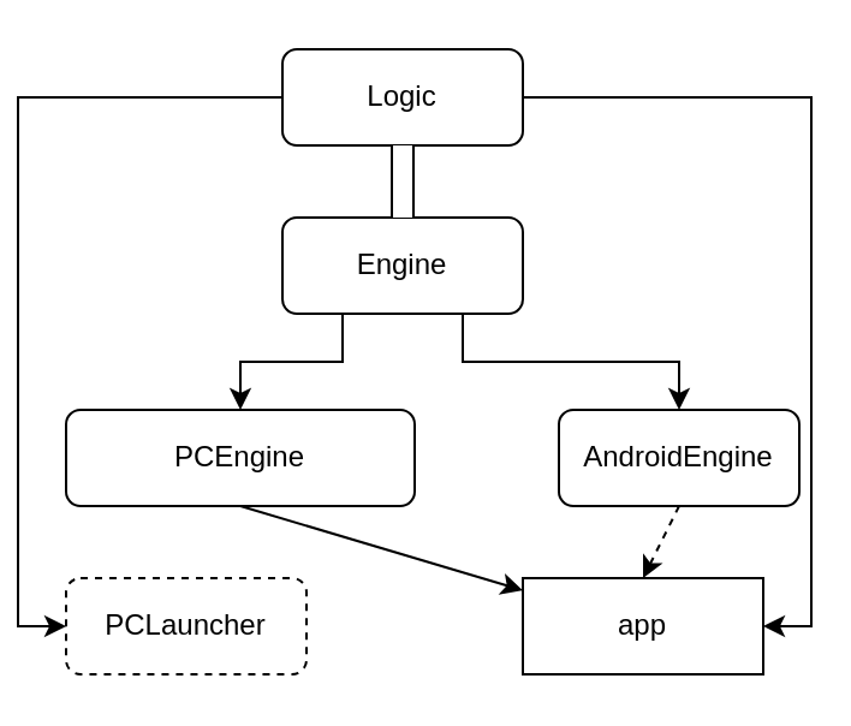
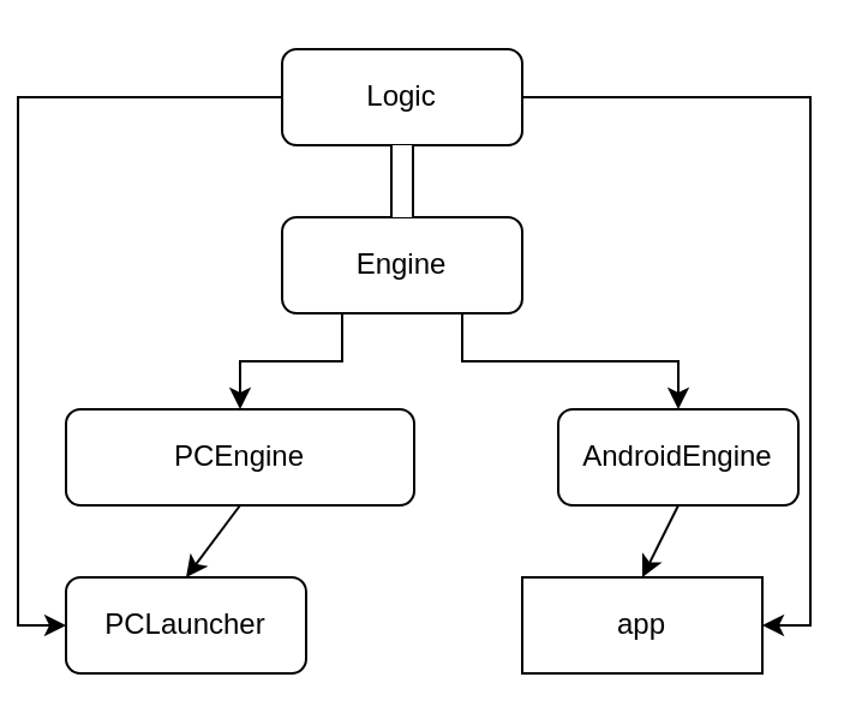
  <mxCell id="0" />
  <mxCell id="1" parent="0" />
  <mxCell id="2" style="edgeStyle=orthogonalEdgeStyle;rounded=0;orthogonalLoop=1;jettySize=auto;html=1;exitX=0;exitY=0.5;exitDx=0;exitDy=0;entryX=0;entryY=0.5;entryDx=0;entryDy=0;" edge="1" parent="1" source="4" target="10"><mxGeometry relative="1" as="geometry" /></mxCell>
  <mxCell id="3" style="edgeStyle=orthogonalEdgeStyle;rounded=0;orthogonalLoop=1;jettySize=auto;html=1;exitX=1;exitY=0.5;exitDx=0;exitDy=0;entryX=1;entryY=0.5;entryDx=0;entryDy=0;" edge="1" parent="1" source="4" target="11"><mxGeometry relative="1" as="geometry" /></mxCell>
  <mxCell id="4" value="Logic" style="rounded=1;whiteSpace=wrap;html=1;" vertex="1" parent="1"><mxGeometry x="110" y="20" width="100" height="40" as="geometry" /></mxCell>
  <mxCell id="5" style="edgeStyle=orthogonalEdgeStyle;rounded=0;orthogonalLoop=1;jettySize=auto;html=1;exitX=0.25;exitY=1;exitDx=0;exitDy=0;entryX=0.5;entryY=0;entryDx=0;entryDy=0;" edge="1" parent="1" source="7" target="8"><mxGeometry relative="1" as="geometry" /></mxCell>
  <mxCell id="6" style="edgeStyle=orthogonalEdgeStyle;rounded=0;orthogonalLoop=1;jettySize=auto;html=1;exitX=0.75;exitY=1;exitDx=0;exitDy=0;entryX=0.5;entryY=0;entryDx=0;entryDy=0;" edge="1" parent="1" source="7" target="9"><mxGeometry relative="1" as="geometry" /></mxCell>
  <mxCell id="7" value="Engine" style="rounded=1;whiteSpace=wrap;html=1;" vertex="1" parent="1"><mxGeometry x="110" y="90" width="100" height="40" as="geometry" /></mxCell>
  <mxCell id="8" value="PCEngine" style="rounded=1;whiteSpace=wrap;html=1;" vertex="1" parent="1"><mxGeometry x="20" y="170" width="145" height="40" as="geometry" /></mxCell>
  <mxCell id="9" value="AndroidEngine" style="rounded=1;whiteSpace=wrap;html=1;" vertex="1" parent="1"><mxGeometry x="225" y="170" width="100" height="40" as="geometry" /></mxCell>
- <mxCell id="10" value="PCLauncher" style="rounded=1;whiteSpace=wrap;html=1;dashed=1;" vertex="1" parent="1"><mxGeometry x="20" y="240" width="100" height="40" as="geometry" /></mxCell>
+ <mxCell id="10" value="PCLauncher" style="rounded=1;whiteSpace=wrap;html=1;" vertex="1" parent="1"><mxGeometry x="20" y="240" width="100" height="40" as="geometry" /></mxCell>
  <mxCell id="11" value="app" style="whiteSpace=wrap;html=1;rounded=0;" vertex="1" parent="1"><mxGeometry x="210" y="240" width="100" height="40" as="geometry" /></mxCell>
  <mxCell id="12" value="" style="shape=filledEdge;curved=0;rounded=0;fixDash=1;endArrow=none;strokeWidth=10;fillColor=#ffffff;edgeStyle=orthogonalEdgeStyle;html=1;entryX=0.5;entryY=1;entryDx=0;entryDy=0;exitX=0.5;exitY=0;exitDx=0;exitDy=0;" edge="1" parent="1" source="7" target="4"><mxGeometry width="60" height="40" relative="1" as="geometry"><mxPoint x="210" y="320" as="sourcePoint" /><mxPoint x="270" y="280" as="targetPoint" /></mxGeometry></mxCell>
- <mxCell id="13" value="" style="endArrow=classic;html=1;rounded=0;exitX=0.5;exitY=1;exitDx=0;exitDy=0;" edge="1" parent="1" source="8" target="11"><mxGeometry width="50" height="50" relative="1" as="geometry"><mxPoint x="220" y="330" as="sourcePoint" /><mxPoint x="270" y="280" as="targetPoint" /></mxGeometry></mxCell>
- <mxCell id="14" value="" style="endArrow=classic;html=1;rounded=0;entryX=0.5;entryY=0;entryDx=0;entryDy=0;exitX=0.5;exitY=1;exitDx=0;exitDy=0;dashed=1;" edge="1" parent="1" source="9" target="11"><mxGeometry width="50" height="50" relative="1" as="geometry"><mxPoint x="220" y="330" as="sourcePoint" /><mxPoint x="270" y="280" as="targetPoint" /></mxGeometry></mxCell>
+ <mxCell id="13" value="" style="endArrow=classic;html=1;rounded=0;entryX=0.5;entryY=0;entryDx=0;entryDy=0;exitX=0.5;exitY=1;exitDx=0;exitDy=0;" edge="1" parent="1" source="8" target="10"><mxGeometry width="50" height="50" relative="1" as="geometry"><mxPoint x="220" y="330" as="sourcePoint" /><mxPoint x="270" y="280" as="targetPoint" /></mxGeometry></mxCell>
+ <mxCell id="14" value="" style="endArrow=classic;html=1;rounded=0;entryX=0.5;entryY=0;entryDx=0;entryDy=0;exitX=0.5;exitY=1;exitDx=0;exitDy=0;" edge="1" parent="1" source="9" target="11"><mxGeometry width="50" height="50" relative="1" as="geometry"><mxPoint x="220" y="330" as="sourcePoint" /><mxPoint x="270" y="280" as="targetPoint" /></mxGeometry></mxCell>
